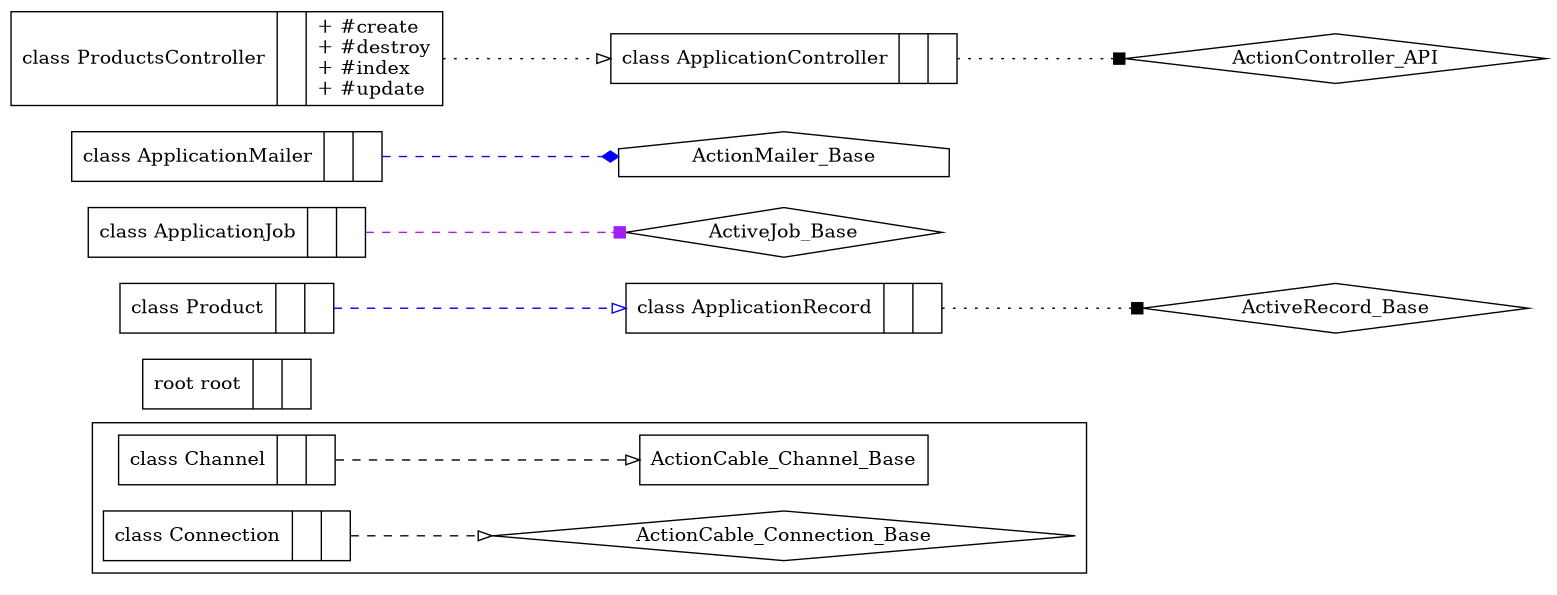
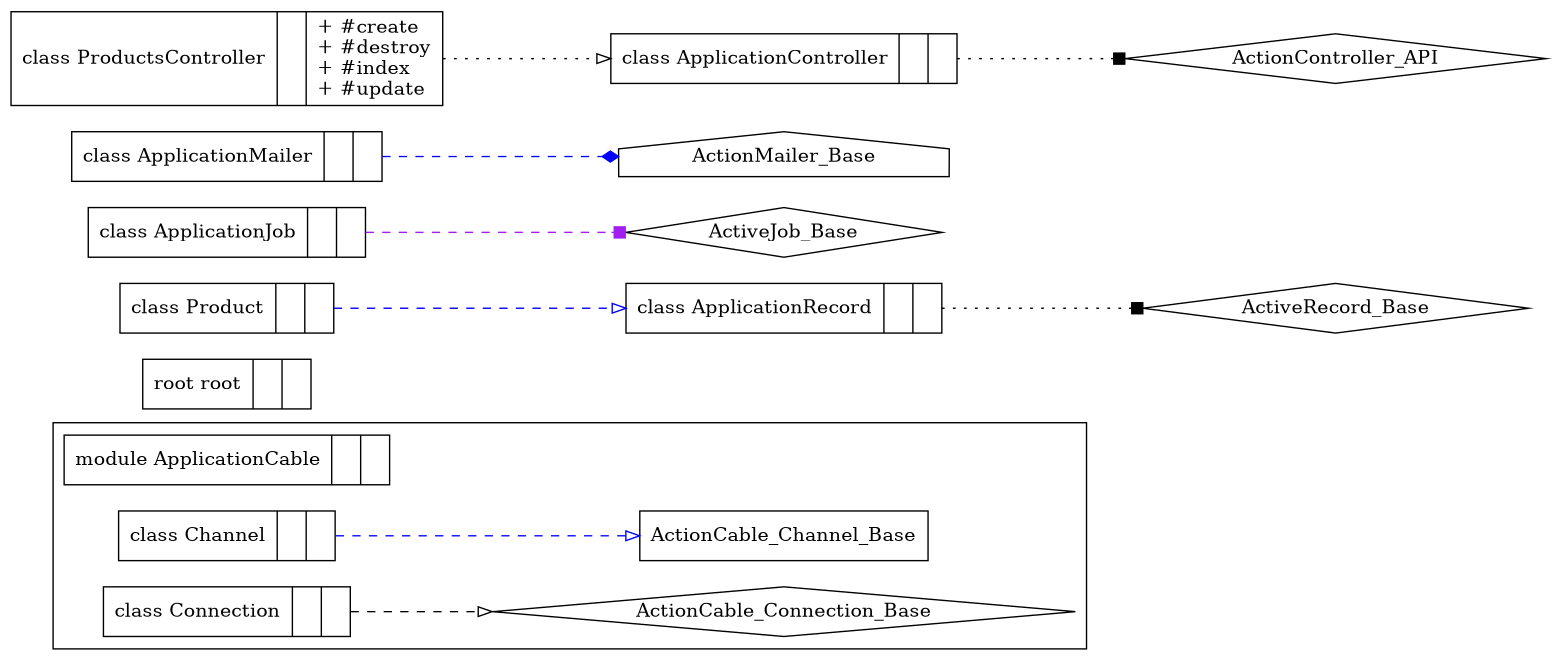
  digraph {
    outputMode=nodesfirst
    packMode="graph"
    rank=sink
    rankdir=LR
    splines=true
    node [rank=sink rankType=sink shape=record]
    edge [arrowhead=onormal color=black style=dashed]
+   n1 [label="{module ApplicationCable||}"]
    n2 [label="{class Channel||}"]
    ActionCable_Channel_Base [shape=box]
    n4 [label="{class Connection||}"]
    ActionCable_Connection_Base [shape=diamond]
    n6 [label="{root root||}"]
    n7 [label="{class Product||}"]
    n8 [label="{class ApplicationRecord||}"]
    ActiveRecord_Base [shape=diamond]
    n10 [label="{class ApplicationJob||}"]
    ActiveJob_Base [shape=diamond]
    n12 [label="{class ApplicationMailer||}"]
    ActionMailer_Base [shape=house]
    n14 [label="{class ProductsController||+ \#create\l+ \#destroy\l+ \#index\l+ \#update\l}"]
    n15 [label="{class ApplicationController||}"]
    ActionController_API [shape=diamond]
    subgraph cluster_1 {
      label=Product
      labelloc=b
    }
    subgraph cluster_2 {
      label=ApplicationJob
      labelloc=b
    }
    subgraph cluster_3 {
      label=ApplicationRecord
      labelloc=b
    }
    subgraph cluster_4 {
      label=ApplicationMailer
      labelloc=b
    }
    subgraph cluster_5 {
      label=ProductsController
      labelloc=b
    }
    subgraph cluster_6 {
      label=ApplicationController
      labelloc=b
    }
    subgraph cluster_7 {
      labelloc=b
+     n1
      n2
      ActionCable_Channel_Base
      n4
      ActionCable_Connection_Base
      subgraph cluster_8 {
        label=Channel
        labelloc=b
      }
      subgraph cluster_9 {
        label=Connection
        labelloc=b
      }
      subgraph cluster_10 {
        label=ApplicationCable
        labelloc=b
      }
    }
-   n2 -> ActionCable_Channel_Base
+   n2 -> ActionCable_Channel_Base [color=blue]
    n4 -> ActionCable_Connection_Base
    n7 -> n8 [color=blue]
    n8 -> ActiveRecord_Base [arrowhead=box style=dotted]
    n10 -> ActiveJob_Base [arrowhead=box color=purple]
    n12 -> ActionMailer_Base [arrowhead=diamond color=blue]
    n14 -> n15 [style=dotted]
    n15 -> ActionController_API [arrowhead=box style=dotted]
  }
